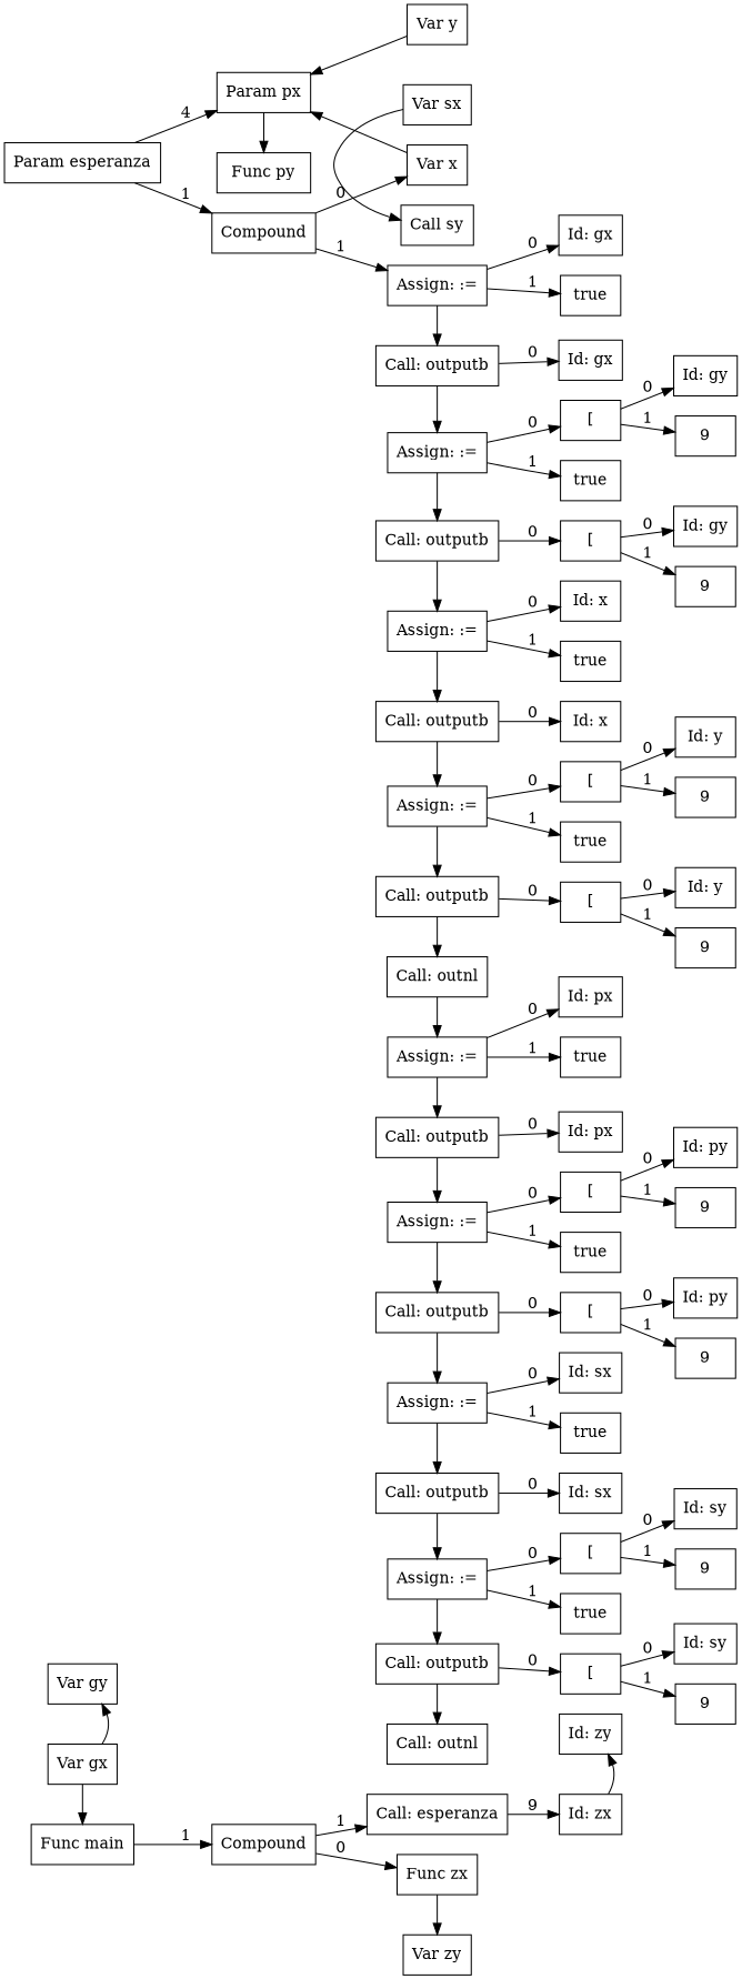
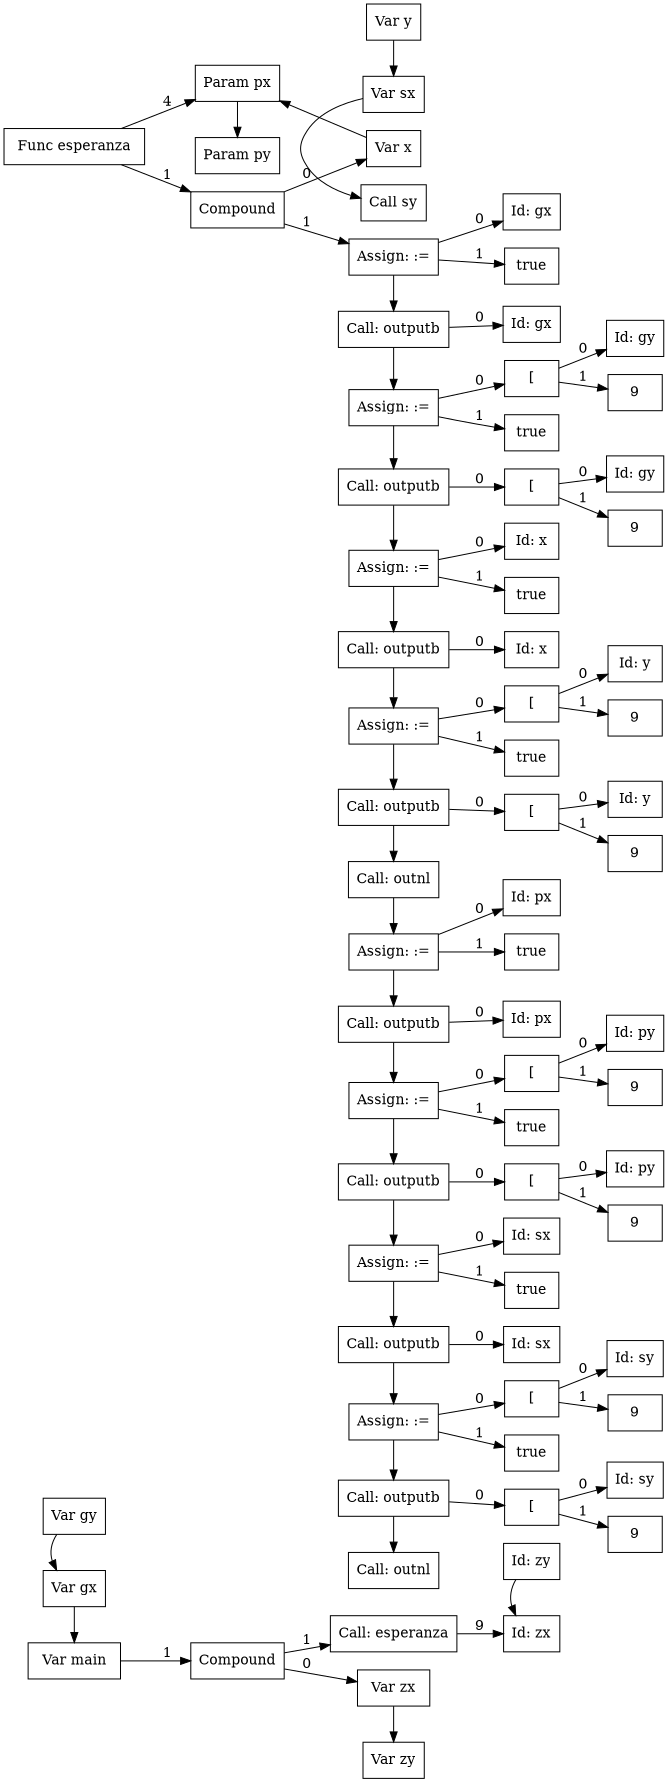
  digraph {
    rankdir=LR
    node [shape=box]
    n1 [label="Var gx"]
    n2 [label="Var gy"]
-   n3 [label="Param esperanza"]
-   n4 [label="Func main"]
+   n3 [label="Func esperanza"]
+   n4 [label="Var main"]
    n5 [label="Param px"]
    n6 [label=Compound]
-   n7 [label="Func py"]
+   n7 [label="Param py"]
    n8 [label="Var x"]
    n9 [label="Assign: :="]
    n10 [label="Var y"]
    n11 [label="Var sx"]
    n12 [label="Call sy"]
    n13 [label="Id: gx"]
    n14 [label=true]
    n15 [label="Call: outputb"]
    n16 [label="Assign: :="]
    n17 [label="Call: outputb"]
    n18 [label="Assign: :="]
    n19 [label="Call: outputb"]
    n20 [label="Assign: :="]
    n21 [label="Call: outputb"]
    n22 [label="Call: outnl"]
    n23 [label="Assign: :="]
    n24 [label="Call: outputb"]
    n25 [label="Assign: :="]
    n26 [label="Call: outputb"]
    n27 [label="Assign: :="]
    n28 [label="Call: outputb"]
    n29 [label="Assign: :="]
    n30 [label="Call: outputb"]
    n31 [label="Call: outnl"]
    n32 [label="Id: gx"]
    n33 [label="["]
    n34 [label=true]
    n35 [label="Id: gy"]
    n36 [label=9]
    n37 [label="["]
    n38 [label="Id: gy"]
    n39 [label=9]
    n40 [label="Id: x"]
    n41 [label=true]
    n42 [label="Id: x"]
    n43 [label="["]
    n44 [label=true]
    n45 [label="Id: y"]
    n46 [label=9]
    n47 [label="Id: px"]
    n48 [label="["]
    n49 [label="Id: y"]
    n50 [label=9]
    n51 [label="Id: px"]
    n52 [label=true]
    n53 [label="["]
    n54 [label=true]
    n55 [label="Id: py"]
    n56 [label=9]
    n57 [label="Id: sx"]
    n58 [label=true]
    n59 [label="["]
    n60 [label="Id: py"]
    n61 [label=9]
    n62 [label="Id: sx"]
    n63 [label="["]
    n64 [label=true]
    n65 [label="Id: sy"]
    n66 [label=9]
    n67 [label="["]
    n68 [label="Call: esperanza"]
    n69 [label="Id: zx"]
    n70 [label="Id: sy"]
    n71 [label=9]
    n72 [label=Compound]
-   n73 [label="Func zx"]
+   n73 [label="Var zx"]
    n74 [label="Var zy"]
    n75 [label="Id: zy"]
    subgraph sub_1 {
      rank=same
      n1
      n2
      n3
      n4
    }
    subgraph sub_2 {
      n1
      n2
      n3
      n4
    }
    subgraph sub_3 {
      ordering=out
      rank=same
      n5
      n6
    }
    subgraph sub_4 {
      n3
      n5
      n6
    }
    subgraph sub_5 {
      rank=same
      n5
      n7
    }
    subgraph sub_6 {
      n5
      n7
    }
    subgraph sub_7 {
      ordering=out
      rank=same
      n8
      n9
    }
    subgraph sub_8 {
      n6
      n8
      n9
    }
    subgraph sub_9 {
      rank=same
      n8
      n10
      n11
      n12
    }
    subgraph sub_10 {
      n8
      n10
      n11
      n12
    }
    subgraph sub_11 {
      ordering=out
      rank=same
      n13
      n14
    }
    subgraph sub_12 {
      n9
      n13
      n14
    }
    subgraph sub_13 {
      rank=same
      n9
      n15
      n16
      n17
      n18
      n19
      n20
      n21
      n22
      n23
      n24
      n25
      n26
      n27
      n28
      n29
      n30
      n31
    }
    subgraph sub_14 {
      n9
      n15
      n16
      n17
      n18
      n19
      n20
      n21
      n22
      n23
      n24
      n25
      n26
      n27
      n28
      n29
      n30
      n31
    }
    subgraph sub_15 {
      ordering=out
      rank=same
      n32
    }
    subgraph sub_16 {
      n15
      n32
    }
    subgraph sub_17 {
      ordering=out
      rank=same
      n33
      n34
    }
    subgraph sub_18 {
      n16
      n33
      n34
    }
    subgraph sub_19 {
      ordering=out
      rank=same
      n35
      n36
    }
    subgraph sub_20 {
      n33
      n35
      n36
    }
    subgraph sub_21 {
      ordering=out
      rank=same
      n37
    }
    subgraph sub_22 {
      n17
      n37
    }
    subgraph sub_23 {
      ordering=out
      rank=same
      n38
      n39
    }
    subgraph sub_24 {
      n37
      n38
      n39
    }
    subgraph sub_25 {
      ordering=out
      rank=same
      n40
      n41
    }
    subgraph sub_26 {
      n18
      n40
      n41
    }
    subgraph sub_27 {
      ordering=out
      rank=same
      n42
    }
    subgraph sub_28 {
      n19
      n42
    }
    subgraph sub_29 {
      ordering=out
      rank=same
      n43
      n44
    }
    subgraph sub_30 {
      n20
      n43
      n44
    }
    subgraph sub_31 {
      ordering=out
      rank=same
      n45
      n46
    }
    subgraph sub_32 {
      n24
      n47
    }
    subgraph sub_33 {
      n43
      n45
      n46
    }
    subgraph sub_34 {
      ordering=out
      rank=same
      n48
    }
    subgraph sub_35 {
      n21
      n48
    }
    subgraph sub_36 {
      ordering=out
      rank=same
      n49
      n50
    }
    subgraph sub_37 {
      n48
      n49
      n50
    }
    subgraph sub_38 {
      ordering=out
      rank=same
      n51
      n52
    }
    subgraph sub_39 {
      n23
      n51
      n52
    }
    subgraph sub_40 {
      ordering=out
      rank=same
      n47
    }
    subgraph sub_41 {
      ordering=out
      rank=same
      n53
      n54
    }
    subgraph sub_42 {
      n25
      n53
      n54
    }
    subgraph sub_43 {
      ordering=out
      rank=same
      n55
      n56
    }
    subgraph sub_44 {
      n53
      n55
      n56
    }
    subgraph sub_45 {
      ordering=out
      rank=same
      n57
      n58
    }
    subgraph sub_46 {
      ordering=out
      rank=same
      n59
    }
    subgraph sub_47 {
      n26
      n59
    }
    subgraph sub_48 {
      ordering=out
      rank=same
      n60
      n61
    }
    subgraph sub_49 {
      n59
      n60
      n61
    }
    subgraph sub_50 {
      n27
      n57
      n58
    }
    subgraph sub_51 {
      ordering=out
      rank=same
      n62
    }
    subgraph sub_52 {
      n28
      n62
    }
    subgraph sub_53 {
      ordering=out
      rank=same
      n63
      n64
    }
    subgraph sub_54 {
      n29
      n63
      n64
    }
    subgraph sub_55 {
      ordering=out
      rank=same
      n65
      n66
    }
    subgraph sub_56 {
      n63
      n65
      n66
    }
    subgraph sub_57 {
      ordering=out
      rank=same
      n67
    }
    subgraph sub_58 {
      n30
      n67
    }
    subgraph sub_59 {
      n68
      n69
    }
    subgraph sub_60 {
      ordering=out
      rank=same
      n70
      n71
    }
    subgraph sub_61 {
      n67
      n70
      n71
    }
    subgraph sub_62 {
      ordering=out
      rank=same
      n72
    }
    subgraph sub_63 {
      n4
      n72
    }
    subgraph sub_64 {
      ordering=out
      rank=same
      n68
      n73
    }
    subgraph sub_65 {
      n68
      n72
      n73
    }
    subgraph sub_66 {
      rank=same
      n73
      n74
    }
    subgraph sub_67 {
      n73
      n74
    }
    subgraph sub_68 {
      ordering=out
      rank=same
      n69
    }
    subgraph sub_69 {
      rank=same
      n69
      n75
    }
    subgraph sub_70 {
      n69
      n75
    }
-   n1 -> n2
+   n2 -> n1
    n1 -> n4
    n3 -> n5 [label=4]
    n3 -> n6 [label=1]
    n4 -> n72 [label=1]
    n5 -> n7
    n6 -> n8 [label=0]
    n6 -> n9 [label=1]
    n8 -> n5
    n9 -> n13 [label=0]
    n9 -> n14 [label=1]
    n9 -> n15
-   n10 -> n5
+   n10 -> n11
    n11 -> n12
    n15 -> n16
    n15 -> n32 [label=0]
    n16 -> n17
    n16 -> n33 [label=0]
    n16 -> n34 [label=1]
    n17 -> n18
    n17 -> n37 [label=0]
    n18 -> n19
    n18 -> n40 [label=0]
    n18 -> n41 [label=1]
    n19 -> n20
    n19 -> n42 [label=0]
    n20 -> n21
    n20 -> n43 [label=0]
    n20 -> n44 [label=1]
    n21 -> n22
    n21 -> n48 [label=0]
    n22 -> n23
    n23 -> n24
    n23 -> n51 [label=0]
    n23 -> n52 [label=1]
    n24 -> n25
    n24 -> n47 [label=0]
    n25 -> n26
    n25 -> n53 [label=0]
    n25 -> n54 [label=1]
    n26 -> n27
    n26 -> n59 [label=0]
    n27 -> n28
    n27 -> n57 [label=0]
    n27 -> n58 [label=1]
    n28 -> n29
    n28 -> n62 [label=0]
    n29 -> n30
    n29 -> n63 [label=0]
    n29 -> n64 [label=1]
    n30 -> n31
    n30 -> n67 [label=0]
    n33 -> n35 [label=0]
    n33 -> n36 [label=1]
    n37 -> n38 [label=0]
    n37 -> n39 [label=1]
    n43 -> n45 [label=0]
    n43 -> n46 [label=1]
    n48 -> n49 [label=0]
    n48 -> n50 [label=1]
    n53 -> n55 [label=0]
    n53 -> n56 [label=1]
    n59 -> n60 [label=0]
    n59 -> n61 [label=1]
    n63 -> n65 [label=0]
    n63 -> n66 [label=1]
    n67 -> n70 [label=0]
    n67 -> n71 [label=1]
    n68 -> n69 [label=9]
-   n69 -> n75
+   n75 -> n69
    n72 -> n68 [label=1]
    n72 -> n73 [label=0]
    n73 -> n74
  }
